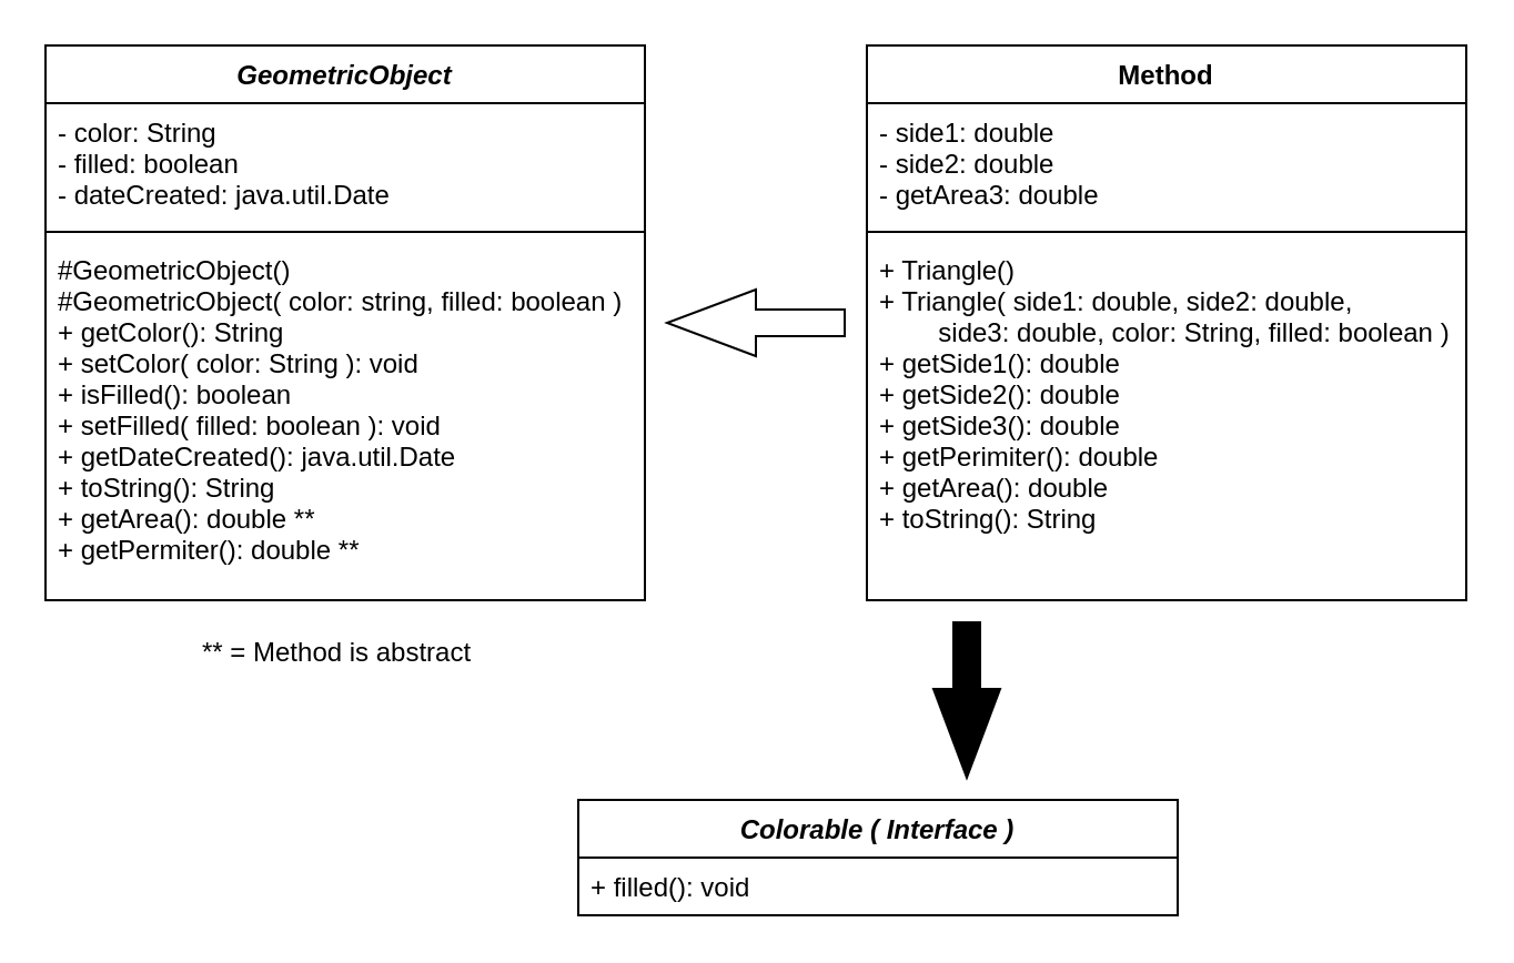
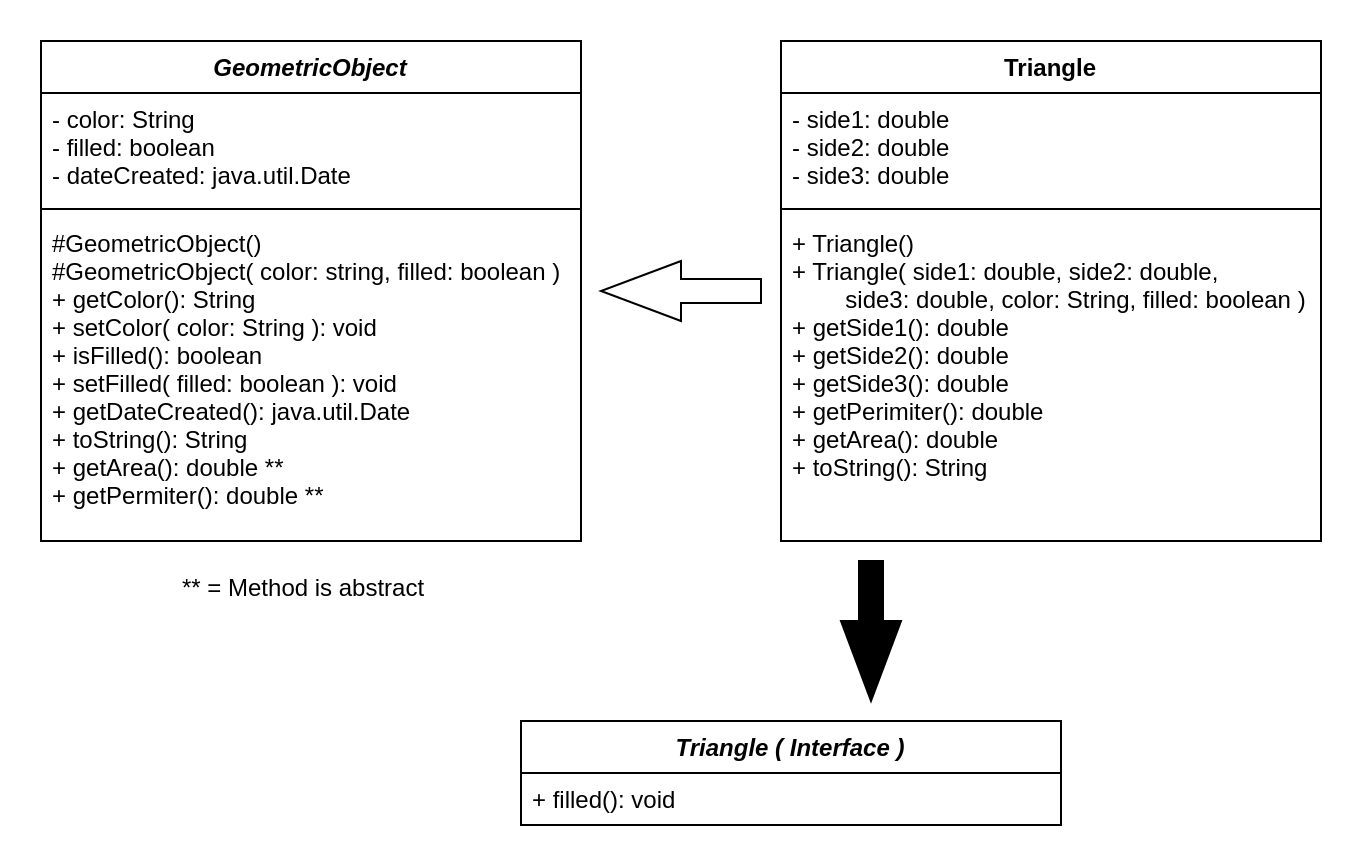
  <mxCell id="0" />
  <mxCell id="1" parent="0" />
  <mxCell id="2" value="GeometricObject" style="swimlane;fontStyle=3;align=center;verticalAlign=top;childLayout=stackLayout;horizontal=1;startSize=26;horizontalStack=0;resizeParent=1;resizeParentMax=0;resizeLast=0;collapsible=1;marginBottom=0;" vertex="1" parent="1"><mxGeometry x="20" y="20" width="270" height="250" as="geometry" /></mxCell>
  <mxCell id="3" value="- color: String&#10;- filled: boolean&#10;- dateCreated: java.util.Date&#10;" style="text;strokeColor=none;fillColor=none;align=left;verticalAlign=top;spacingLeft=4;spacingRight=4;overflow=hidden;rotatable=0;points=[[0,0.5],[1,0.5]];portConstraint=eastwest;" vertex="1" parent="2"><mxGeometry y="26" width="270" height="54" as="geometry" /></mxCell>
  <mxCell id="4" value="" style="line;strokeWidth=1;fillColor=none;align=left;verticalAlign=middle;spacingTop=-1;spacingLeft=3;spacingRight=3;rotatable=0;labelPosition=right;points=[];portConstraint=eastwest;" vertex="1" parent="2"><mxGeometry y="80" width="270" height="8" as="geometry" /></mxCell>
  <mxCell id="5" value="#GeometricObject()&#10;#GeometricObject( color: string, filled: boolean )&#10;+ getColor(): String&#10;+ setColor( color: String ): void&#10;+ isFilled(): boolean&#10;+ setFilled( filled: boolean ): void&#10;+ getDateCreated(): java.util.Date&#10;+ toString(): String&#10;+ getArea(): double **&#10;+ getPermiter(): double **&#10;&#10;" style="text;strokeColor=none;fillColor=none;align=left;verticalAlign=top;spacingLeft=4;spacingRight=4;overflow=hidden;rotatable=0;points=[[0,0.5],[1,0.5]];portConstraint=eastwest;fontStyle=0" vertex="1" parent="2"><mxGeometry y="88" width="270" height="162" as="geometry" /></mxCell>
  <mxCell id="6" value="" style="html=1;shadow=0;dashed=0;align=center;verticalAlign=middle;shape=mxgraph.arrows2.arrow;dy=0.6;dx=40;flipH=1;notch=0;" vertex="1" parent="1"><mxGeometry x="300" y="130" width="80" height="30" as="geometry" /></mxCell>
- <mxCell id="7" value="Method" style="swimlane;fontStyle=1;align=center;verticalAlign=top;childLayout=stackLayout;horizontal=1;startSize=26;horizontalStack=0;resizeParent=1;resizeParentMax=0;resizeLast=0;collapsible=1;marginBottom=0;" vertex="1" parent="1"><mxGeometry x="390" y="20" width="270" height="250" as="geometry" /></mxCell>
- <mxCell id="8" value="- side1: double&#10;- side2: double&#10;- getArea3: double&#10;" style="text;strokeColor=none;fillColor=none;align=left;verticalAlign=top;spacingLeft=4;spacingRight=4;overflow=hidden;rotatable=0;points=[[0,0.5],[1,0.5]];portConstraint=eastwest;" vertex="1" parent="7"><mxGeometry y="26" width="270" height="54" as="geometry" /></mxCell>
+ <mxCell id="7" value="Triangle" style="swimlane;fontStyle=1;align=center;verticalAlign=top;childLayout=stackLayout;horizontal=1;startSize=26;horizontalStack=0;resizeParent=1;resizeParentMax=0;resizeLast=0;collapsible=1;marginBottom=0;" vertex="1" parent="1"><mxGeometry x="390" y="20" width="270" height="250" as="geometry" /></mxCell>
+ <mxCell id="8" value="- side1: double&#10;- side2: double&#10;- side3: double&#10;" style="text;strokeColor=none;fillColor=none;align=left;verticalAlign=top;spacingLeft=4;spacingRight=4;overflow=hidden;rotatable=0;points=[[0,0.5],[1,0.5]];portConstraint=eastwest;" vertex="1" parent="7"><mxGeometry y="26" width="270" height="54" as="geometry" /></mxCell>
  <mxCell id="9" value="" style="line;strokeWidth=1;fillColor=none;align=left;verticalAlign=middle;spacingTop=-1;spacingLeft=3;spacingRight=3;rotatable=0;labelPosition=right;points=[];portConstraint=eastwest;" vertex="1" parent="7"><mxGeometry y="80" width="270" height="8" as="geometry" /></mxCell>
  <mxCell id="10" value="+ Triangle()&#10;+ Triangle( side1: double, side2: double,&#10;        side3: double, color: String, filled: boolean )&#10;+ getSide1(): double&#10;+ getSide2(): double&#10;+ getSide3(): double&#10;+ getPerimiter(): double&#10;+ getArea(): double&#10;+ toString(): String&#10;" style="text;strokeColor=none;fillColor=none;align=left;verticalAlign=top;spacingLeft=4;spacingRight=4;overflow=hidden;rotatable=0;points=[[0,0.5],[1,0.5]];portConstraint=eastwest;" vertex="1" parent="7"><mxGeometry y="88" width="270" height="162" as="geometry" /></mxCell>
  <mxCell id="11" value="** = Method is abstract" style="text;strokeColor=none;fillColor=none;align=left;verticalAlign=top;spacingLeft=4;spacingRight=4;overflow=hidden;rotatable=0;points=[[0,0.5],[1,0.5]];portConstraint=eastwest;" vertex="1" parent="1"><mxGeometry x="85" y="280" width="140" height="50" as="geometry" /></mxCell>
  <mxCell id="12" value="" style="html=1;shadow=0;dashed=0;align=center;verticalAlign=middle;shape=mxgraph.arrows2.arrow;dy=0.6;dx=40;direction=north;notch=0;rotation=-180;fillColor=#000000;" vertex="1" parent="1"><mxGeometry x="420" y="280" width="30" height="70" as="geometry" /></mxCell>
- <mxCell id="13" value="Colorable ( Interface )" style="swimlane;fontStyle=3;childLayout=stackLayout;horizontal=1;startSize=26;fillColor=none;horizontalStack=0;resizeParent=1;resizeParentMax=0;resizeLast=0;collapsible=1;marginBottom=0;" vertex="1" parent="1"><mxGeometry x="260" y="360" width="270" height="52" as="geometry" /></mxCell>
+ <mxCell id="13" value="Triangle ( Interface )" style="swimlane;fontStyle=3;childLayout=stackLayout;horizontal=1;startSize=26;fillColor=none;horizontalStack=0;resizeParent=1;resizeParentMax=0;resizeLast=0;collapsible=1;marginBottom=0;" vertex="1" parent="1"><mxGeometry x="260" y="360" width="270" height="52" as="geometry" /></mxCell>
  <mxCell id="14" value="+ filled(): void" style="text;strokeColor=none;fillColor=none;align=left;verticalAlign=top;spacingLeft=4;spacingRight=4;overflow=hidden;rotatable=0;points=[[0,0.5],[1,0.5]];portConstraint=eastwest;" vertex="1" parent="13"><mxGeometry y="26" width="270" height="26" as="geometry" /></mxCell>
